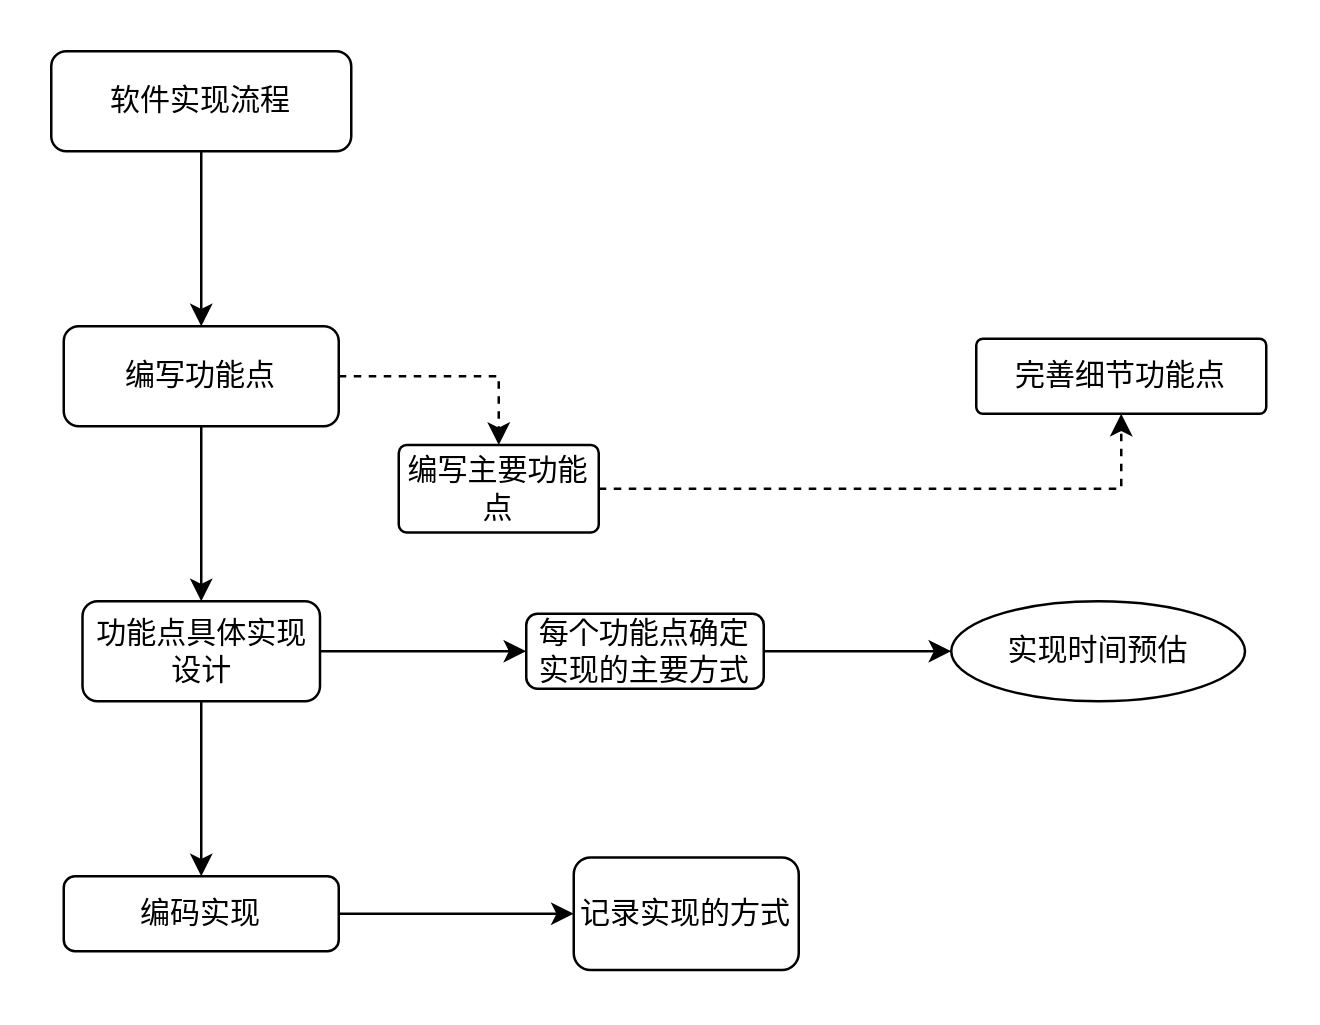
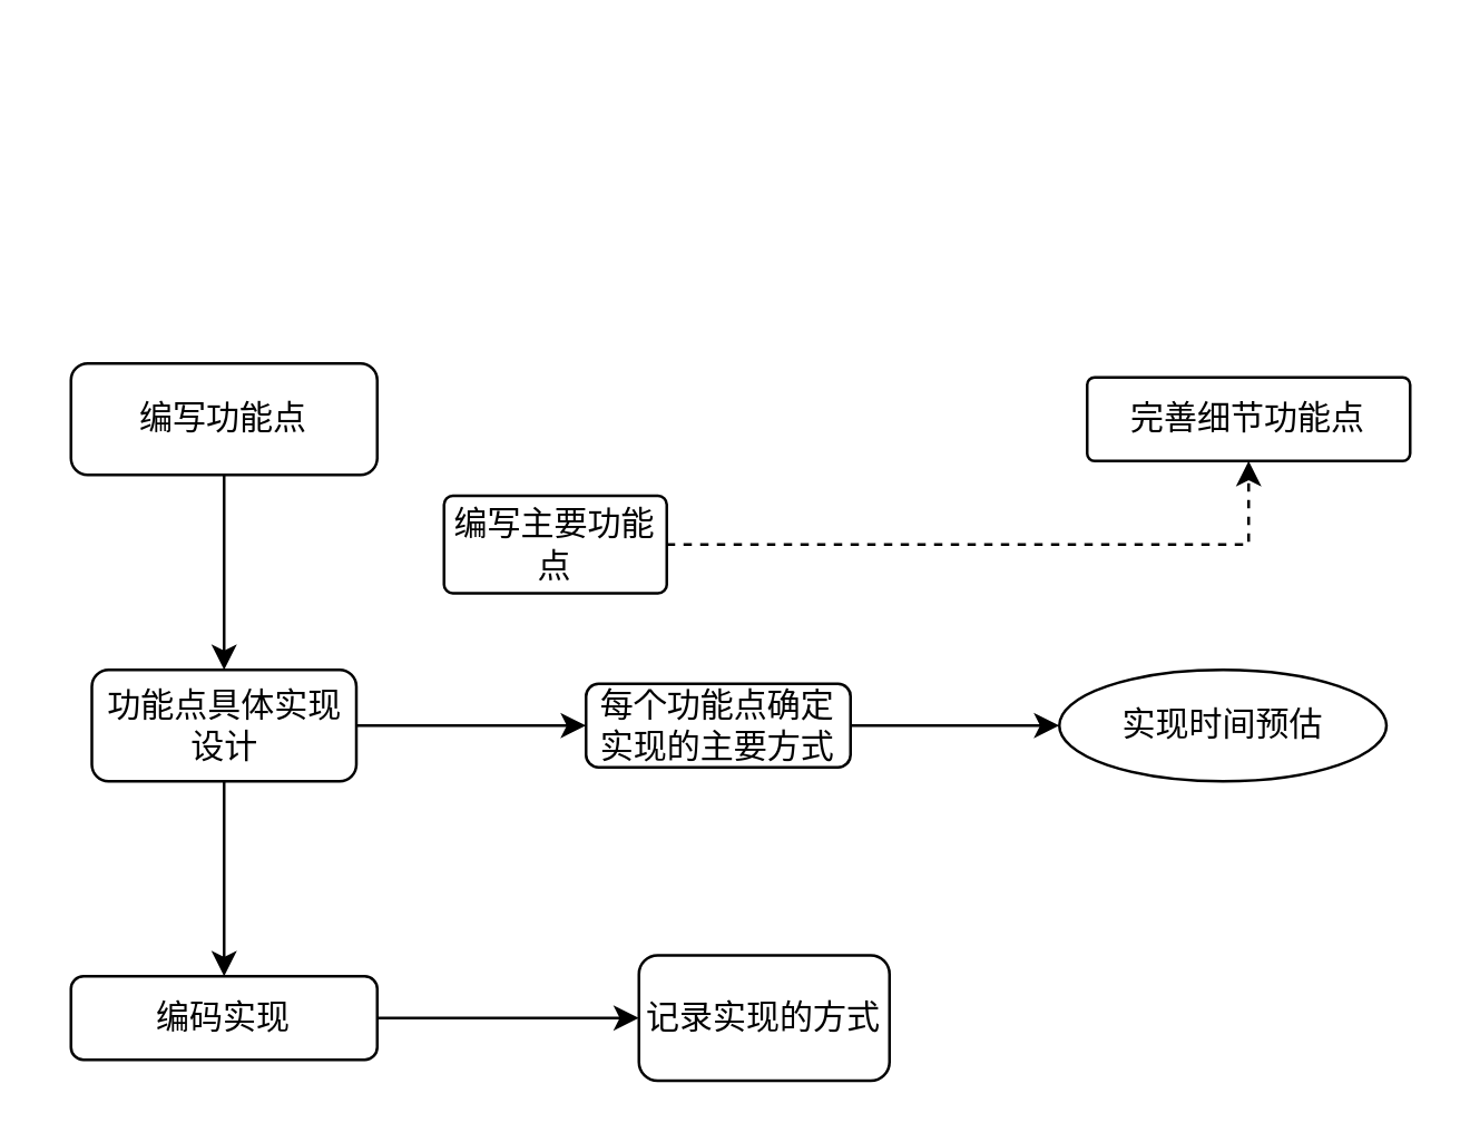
  <mxCell id="0" />
  <mxCell id="1" parent="0" />
- <mxCell id="2" value="" style="edgeStyle=orthogonalEdgeStyle;rounded=0;orthogonalLoop=1;jettySize=auto;html=1;" edge="1" parent="1" source="3" target="6"><mxGeometry relative="1" as="geometry" /></mxCell>
- <mxCell id="3" value="软件实现流程" style="rounded=1;whiteSpace=wrap;html=1;fontSize=12;glass=0;strokeWidth=1;shadow=0;" parent="1" vertex="1"><mxGeometry x="20" y="20" width="120" height="40" as="geometry" /></mxCell>
- <mxCell id="4" value="" style="edgeStyle=orthogonalEdgeStyle;rounded=0;orthogonalLoop=1;jettySize=auto;html=1;dashed=1;" edge="1" parent="1" source="6" target="8"><mxGeometry relative="1" as="geometry" /></mxCell>
  <mxCell id="5" value="" style="edgeStyle=orthogonalEdgeStyle;rounded=0;orthogonalLoop=1;jettySize=auto;html=1;" edge="1" parent="1" source="6" target="11"><mxGeometry relative="1" as="geometry" /></mxCell>
  <mxCell id="6" value="编写功能点" style="whiteSpace=wrap;html=1;rounded=1;glass=0;strokeWidth=1;shadow=0;" vertex="1" parent="1"><mxGeometry x="25" y="130" width="110" height="40" as="geometry" /></mxCell>
  <mxCell id="7" value="" style="edgeStyle=orthogonalEdgeStyle;rounded=0;orthogonalLoop=1;jettySize=auto;html=1;dashed=1;" edge="1" parent="1" source="8" target="14"><mxGeometry relative="1" as="geometry" /></mxCell>
  <mxCell id="8" value="编写主要功能点" style="whiteSpace=wrap;html=1;rounded=1;glass=0;strokeWidth=1;shadow=0;arcSize=9;" vertex="1" parent="1"><mxGeometry x="159" y="177.5" width="80" height="35" as="geometry" /></mxCell>
  <mxCell id="9" value="" style="edgeStyle=orthogonalEdgeStyle;rounded=0;orthogonalLoop=1;jettySize=auto;html=1;" edge="1" parent="1" source="11" target="13"><mxGeometry relative="1" as="geometry" /></mxCell>
  <mxCell id="10" value="" style="edgeStyle=orthogonalEdgeStyle;rounded=0;orthogonalLoop=1;jettySize=auto;html=1;dashed=0;" edge="1" parent="1" source="11" target="16"><mxGeometry relative="1" as="geometry" /></mxCell>
  <mxCell id="11" value="功能点具体实现设计" style="whiteSpace=wrap;html=1;rounded=1;glass=0;strokeWidth=1;shadow=0;" vertex="1" parent="1"><mxGeometry x="32.5" y="240" width="95" height="40" as="geometry" /></mxCell>
  <mxCell id="12" value="" style="edgeStyle=orthogonalEdgeStyle;rounded=0;orthogonalLoop=1;jettySize=auto;html=1;" edge="1" parent="1" source="13" target="18"><mxGeometry relative="1" as="geometry" /></mxCell>
  <mxCell id="13" value="编码实现" style="whiteSpace=wrap;html=1;rounded=1;glass=0;strokeWidth=1;shadow=0;" vertex="1" parent="1"><mxGeometry x="25" y="350" width="110" height="30" as="geometry" /></mxCell>
  <mxCell id="14" value="完善细节功能点" style="whiteSpace=wrap;html=1;rounded=1;glass=0;strokeWidth=1;shadow=0;arcSize=9;" vertex="1" parent="1"><mxGeometry x="390" y="135" width="116" height="30" as="geometry" /></mxCell>
  <mxCell id="15" value="" style="edgeStyle=orthogonalEdgeStyle;rounded=0;orthogonalLoop=1;jettySize=auto;html=1;" edge="1" parent="1" source="16" target="17"><mxGeometry relative="1" as="geometry" /></mxCell>
  <mxCell id="16" value="每个功能点确定实现的主要方式" style="whiteSpace=wrap;html=1;rounded=1;glass=0;strokeWidth=1;shadow=0;" vertex="1" parent="1"><mxGeometry x="210" y="245" width="95" height="30" as="geometry" /></mxCell>
  <mxCell id="17" value="实现时间预估" style="ellipse;whiteSpace=wrap;html=1;glass=0;strokeWidth=1;shadow=0;" vertex="1" parent="1"><mxGeometry x="380" y="240" width="117.5" height="40" as="geometry" /></mxCell>
  <mxCell id="18" value="记录实现的方式" style="whiteSpace=wrap;html=1;rounded=1;glass=0;strokeWidth=1;shadow=0;" vertex="1" parent="1"><mxGeometry x="229" y="342.5" width="90" height="45" as="geometry" /></mxCell>
